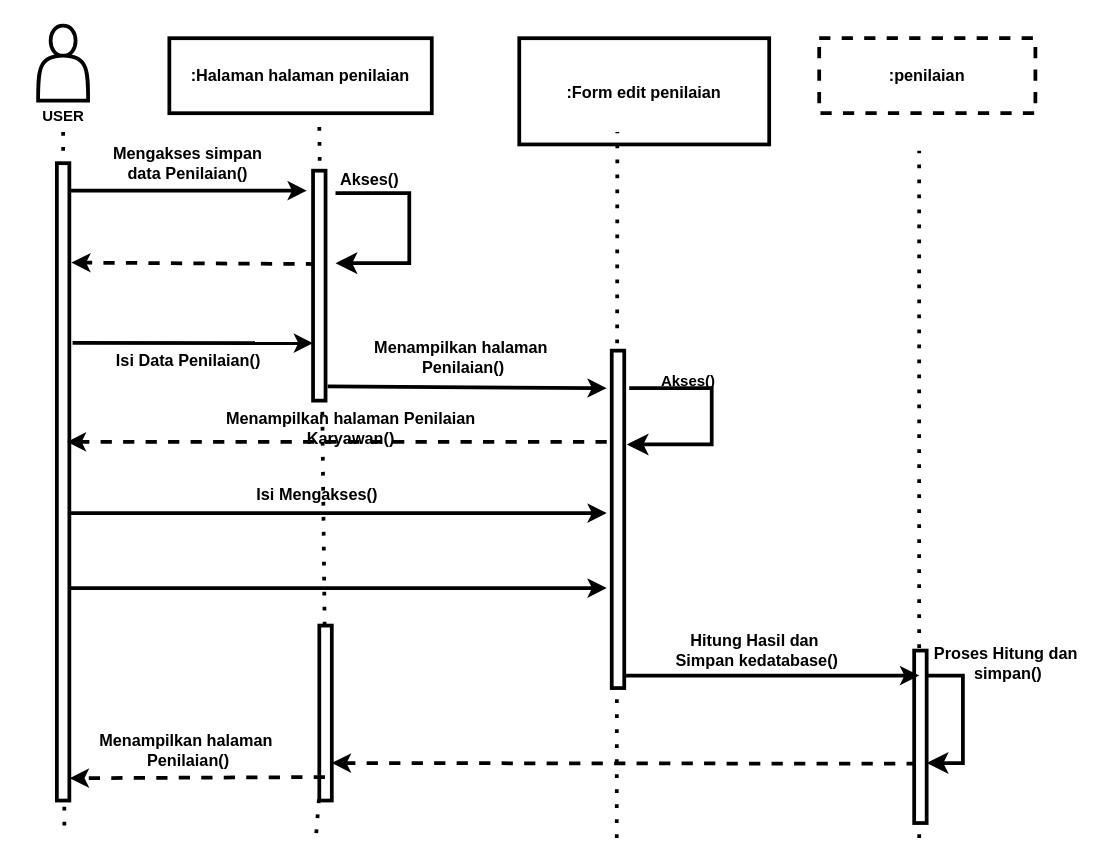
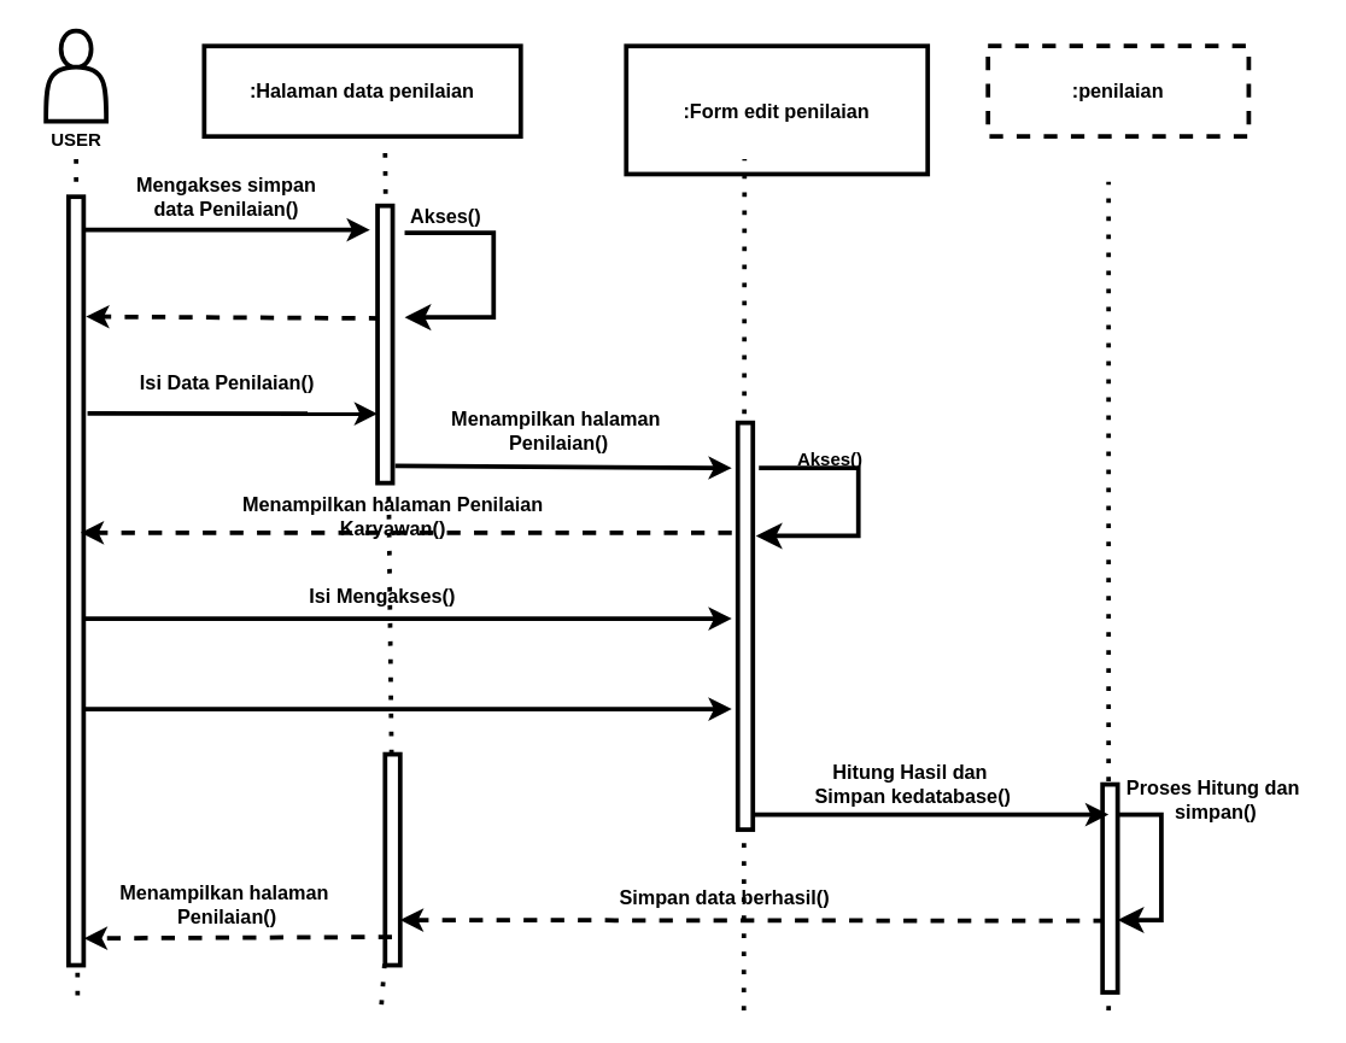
  <mxCell id="0" />
  <mxCell id="1" parent="0" />
- <mxCell id="2" value=":Halaman halaman penilaian" style="rounded=0;whiteSpace=wrap;html=1;fillColor=none;strokeWidth=3;fontSize=13;fontStyle=1;fontColor=#000000;" vertex="1" parent="1"><mxGeometry x="135" y="30" width="210" height="60" as="geometry" /></mxCell>
+ <mxCell id="2" value=":Halaman data penilaian" style="rounded=0;whiteSpace=wrap;html=1;fillColor=none;strokeWidth=3;fontSize=13;fontStyle=1;fontColor=#000000;" vertex="1" parent="1"><mxGeometry x="135" y="30" width="210" height="60" as="geometry" /></mxCell>
  <mxCell id="3" value="&lt;span&gt;:Form edit penilaian&lt;/span&gt;" style="rounded=0;whiteSpace=wrap;html=1;fillColor=none;strokeWidth=3;fontSize=13;fontStyle=1;fontColor=#000000;" vertex="1" parent="1"><mxGeometry x="415" y="30" width="200" height="85" as="geometry" /></mxCell>
  <mxCell id="4" value="" style="endArrow=classic;html=1;entryX=0;entryY=0.75;entryDx=0;entryDy=0;exitX=1.258;exitY=0.282;exitDx=0;exitDy=0;exitPerimeter=0;strokeWidth=3;fontSize=13;fontStyle=1;fontColor=#000000;" edge="1" parent="1" source="10" target="12"><mxGeometry width="50" height="50" relative="1" as="geometry"><mxPoint x="415" y="320" as="sourcePoint" /><mxPoint x="465" y="270" as="targetPoint" /></mxGeometry></mxCell>
  <mxCell id="5" value="" style="endArrow=classic;html=1;exitX=1.1;exitY=0.043;exitDx=0;exitDy=0;exitPerimeter=0;strokeWidth=3;fontSize=13;fontStyle=1;fontColor=#000000;" edge="1" parent="1" source="10"><mxGeometry width="50" height="50" relative="1" as="geometry"><mxPoint x="415" y="320" as="sourcePoint" /><mxPoint x="245" y="152" as="targetPoint" /></mxGeometry></mxCell>
  <mxCell id="6" value="" style="endArrow=classic;html=1;entryX=1.153;entryY=0.156;entryDx=0;entryDy=0;entryPerimeter=0;dashed=1;exitX=0.326;exitY=0.406;exitDx=0;exitDy=0;exitPerimeter=0;strokeWidth=3;fontSize=13;fontStyle=1;fontColor=#000000;" edge="1" parent="1" source="12" target="10"><mxGeometry width="50" height="50" relative="1" as="geometry"><mxPoint x="245" y="190" as="sourcePoint" /><mxPoint x="255" y="162" as="targetPoint" /></mxGeometry></mxCell>
  <mxCell id="7" value="Mengakses simpan data Penilaian()" style="text;html=1;align=center;verticalAlign=middle;whiteSpace=wrap;rounded=0;strokeWidth=3;fontSize=13;fontStyle=1;fontColor=#000000;" vertex="1" parent="1"><mxGeometry x="85" y="110" width="130" height="40" as="geometry" /></mxCell>
  <mxCell id="8" value="Akses()" style="text;html=1;align=center;verticalAlign=middle;resizable=0;points=[];autosize=1;strokeColor=none;fillColor=none;strokeWidth=3;fontSize=13;fontStyle=1;fontColor=#000000;" vertex="1" parent="1"><mxGeometry x="260" y="128" width="70" height="30" as="geometry" /></mxCell>
  <mxCell id="9" value="" style="endArrow=none;dashed=1;html=1;dashPattern=1 3;strokeWidth=3;fontSize=13;fontStyle=1;fontColor=#000000;" edge="1" parent="1"><mxGeometry width="50" height="50" relative="1" as="geometry"><mxPoint x="51" y="660" as="sourcePoint" /><mxPoint x="50" y="100" as="targetPoint" /></mxGeometry></mxCell>
  <mxCell id="10" value="" style="rounded=0;whiteSpace=wrap;html=1;fillColor=default;strokeWidth=3;fontSize=13;fontStyle=1;fontColor=#000000;" vertex="1" parent="1"><mxGeometry x="45" y="130" width="10" height="510" as="geometry" /></mxCell>
  <mxCell id="11" value="" style="endArrow=none;dashed=1;html=1;dashPattern=1 3;strokeWidth=3;fontSize=13;fontStyle=1;fontColor=#000000;" edge="1" parent="1" source="14"><mxGeometry width="50" height="50" relative="1" as="geometry"><mxPoint x="252.58" y="666" as="sourcePoint" /><mxPoint x="255" y="100" as="targetPoint" /></mxGeometry></mxCell>
  <mxCell id="12" value="" style="rounded=0;whiteSpace=wrap;html=1;fillColor=default;strokeWidth=3;fontSize=13;fontStyle=1;fontColor=#000000;" vertex="1" parent="1"><mxGeometry x="250" y="136" width="10" height="184" as="geometry" /></mxCell>
  <mxCell id="13" value="" style="endArrow=none;dashed=1;html=1;dashPattern=1 3;strokeWidth=3;fontSize=13;fontStyle=1;fontColor=#000000;" edge="1" parent="1" target="14"><mxGeometry width="50" height="50" relative="1" as="geometry"><mxPoint x="252.58" y="666" as="sourcePoint" /><mxPoint x="252.58" y="116" as="targetPoint" /></mxGeometry></mxCell>
  <mxCell id="14" value="" style="rounded=0;whiteSpace=wrap;html=1;fillColor=default;strokeWidth=3;fontSize=13;fontStyle=1;fontColor=#000000;" vertex="1" parent="1"><mxGeometry x="255" y="500" width="10" height="140" as="geometry" /></mxCell>
  <mxCell id="15" value="" style="endArrow=classic;html=1;exitX=1.168;exitY=0.938;exitDx=0;exitDy=0;exitPerimeter=0;strokeWidth=3;fontSize=13;fontStyle=1;fontColor=#000000;" edge="1" parent="1" source="12"><mxGeometry width="50" height="50" relative="1" as="geometry"><mxPoint x="258" y="391" as="sourcePoint" /><mxPoint x="485" y="310" as="targetPoint" /></mxGeometry></mxCell>
  <mxCell id="16" value="" style="endArrow=classic;html=1;entryX=1;entryY=0.5;entryDx=0;entryDy=0;dashed=1;exitX=0.289;exitY=0.301;exitDx=0;exitDy=0;exitPerimeter=0;strokeWidth=3;fontSize=13;fontStyle=1;fontColor=#000000;" edge="1" parent="1"><mxGeometry width="50" height="50" relative="1" as="geometry"><mxPoint x="733.89" y="610.538" as="sourcePoint" /><mxPoint x="265" y="610" as="targetPoint" /></mxGeometry></mxCell>
  <mxCell id="17" value="" style="edgeStyle=elbowEdgeStyle;elbow=horizontal;endArrow=classic;html=1;curved=0;rounded=0;endSize=8;startSize=8;strokeWidth=3;fontSize=13;fontStyle=1;fontColor=#000000;exitX=1;exitY=0.145;exitDx=0;exitDy=0;exitPerimeter=0;" edge="1" parent="1" source="28"><mxGeometry width="50" height="50" relative="1" as="geometry"><mxPoint x="751" y="540" as="sourcePoint" /><mxPoint x="741" y="610" as="targetPoint" /><Array as="points"><mxPoint x="770" y="600" /></Array></mxGeometry></mxCell>
  <mxCell id="18" value="" style="endArrow=none;dashed=1;html=1;dashPattern=1 3;strokeWidth=3;fontSize=13;fontStyle=1;fontColor=#000000;" edge="1" parent="1"><mxGeometry width="50" height="50" relative="1" as="geometry"><mxPoint x="735" y="530" as="sourcePoint" /><mxPoint x="735" y="120" as="targetPoint" /></mxGeometry></mxCell>
  <mxCell id="19" value="Menampilkan halaman&amp;nbsp;&lt;br&gt;&lt;div&gt;&lt;span style=&quot;color: rgb(0, 0, 0); text-wrap-mode: wrap; background-color: transparent;&quot;&gt;Penilaian()&lt;/span&gt;&lt;/div&gt;" style="text;html=1;align=center;verticalAlign=middle;resizable=0;points=[];autosize=1;strokeColor=none;fillColor=none;strokeWidth=3;fontSize=13;fontStyle=1;fontColor=#000000;" vertex="1" parent="1"><mxGeometry x="290" y="265" width="160" height="40" as="geometry" /></mxCell>
- <mxCell id="20" value="Menampilkan halaman&amp;nbsp;&lt;span style=&quot;color: rgb(0, 0, 0); text-wrap-mode: wrap;&quot;&gt;Penilaian Karyawan&lt;/span&gt;()" style="text;html=1;align=center;verticalAlign=middle;resizable=0;points=[];autosize=1;strokeColor=none;fillColor=none;strokeWidth=3;fontSize=13;fontStyle=1;fontColor=#000000;" vertex="1" parent="1"><mxGeometry x="140" y="327" width="280" height="30" as="geometry" /></mxCell>
+ <mxCell id="20" value="Menampilkan halaman&amp;nbsp;&lt;span style=&quot;color: rgb(0, 0, 0); text-wrap-mode: wrap;&quot;&gt;Penilaian Karyawan&lt;/span&gt;()" style="text;html=1;align=center;verticalAlign=middle;resizable=0;points=[];autosize=1;strokeColor=none;fillColor=none;strokeWidth=3;fontSize=13;fontStyle=1;fontColor=#000000;" vertex="1" parent="1"><mxGeometry x="120" y="327" width="280" height="30" as="geometry" /></mxCell>
  <mxCell id="21" value="&lt;div&gt;&lt;span&gt;Isi Mengakses()&lt;/span&gt;&lt;/div&gt;" style="text;html=1;align=center;verticalAlign=middle;resizable=0;points=[];autosize=1;strokeColor=none;fillColor=none;strokeWidth=3;fontSize=13;fontStyle=1;fontColor=#000000;" vertex="1" parent="1"><mxGeometry x="203" y="380" width="100" height="30" as="geometry" /></mxCell>
  <mxCell id="22" value="" style="endArrow=classic;html=1;entryX=1.032;entryY=0.965;entryDx=0;entryDy=0;entryPerimeter=0;dashed=1;exitX=0.453;exitY=0.866;exitDx=0;exitDy=0;exitPerimeter=0;strokeWidth=3;fontSize=13;fontStyle=1;fontColor=#000000;" edge="1" parent="1" source="14" target="10"><mxGeometry width="50" height="50" relative="1" as="geometry"><mxPoint x="245" y="550" as="sourcePoint" /><mxPoint x="55" y="550" as="targetPoint" /></mxGeometry></mxCell>
  <mxCell id="23" value="&lt;div&gt;Menampilkan halaman&amp;nbsp;&lt;/div&gt;&lt;div&gt;&lt;span style=&quot;color: rgb(0, 0, 0); text-wrap-mode: wrap; background-color: transparent;&quot;&gt;Penilaian()&lt;/span&gt;&lt;br&gt;&lt;/div&gt;" style="text;html=1;align=center;verticalAlign=middle;resizable=0;points=[];autosize=1;strokeColor=none;fillColor=none;strokeWidth=3;fontSize=13;fontStyle=1;fontColor=#000000;" vertex="1" parent="1"><mxGeometry x="70" y="580" width="160" height="40" as="geometry" /></mxCell>
  <mxCell id="24" value="&lt;span&gt;:penilaian&lt;/span&gt;" style="rounded=0;whiteSpace=wrap;html=1;fillColor=none;strokeWidth=3;fontSize=13;fontStyle=1;fontColor=#000000;dashed=1;" vertex="1" parent="1"><mxGeometry x="655" y="30" width="173" height="60" as="geometry" /></mxCell>
  <mxCell id="25" value="" style="edgeStyle=elbowEdgeStyle;elbow=horizontal;endArrow=classic;html=1;curved=0;rounded=0;endSize=8;startSize=8;strokeWidth=3;fontSize=13;fontStyle=1;fontColor=#000000;exitX=0.114;exitY=0.867;exitDx=0;exitDy=0;exitPerimeter=0;" edge="1" parent="1" source="8"><mxGeometry width="50" height="50" relative="1" as="geometry"><mxPoint x="257" y="210" as="sourcePoint" /><mxPoint x="268" y="210" as="targetPoint" /><Array as="points"><mxPoint x="327" y="160" /></Array></mxGeometry></mxCell>
- <mxCell id="26" value="Isi Data&amp;nbsp;&lt;span style=&quot;color: rgb(0, 0, 0); text-wrap-mode: wrap;&quot;&gt;Penilaian()&lt;/span&gt;" style="text;html=1;align=center;verticalAlign=middle;resizable=0;points=[];autosize=1;strokeColor=none;fillColor=none;strokeWidth=3;fontSize=13;fontStyle=1;fontColor=#000000;" vertex="1" parent="1"><mxGeometry x="85" y="273" width="130" height="30" as="geometry" /></mxCell>
+ <mxCell id="26" value="Isi Data&amp;nbsp;&lt;span style=&quot;color: rgb(0, 0, 0); text-wrap-mode: wrap;&quot;&gt;Penilaian()&lt;/span&gt;" style="text;html=1;align=center;verticalAlign=middle;resizable=0;points=[];autosize=1;strokeColor=none;fillColor=none;strokeWidth=3;fontSize=13;fontStyle=1;fontColor=#000000;" vertex="1" parent="1"><mxGeometry x="85" y="238" width="130" height="30" as="geometry" /></mxCell>
  <mxCell id="27" value="" style="endArrow=none;dashed=1;html=1;dashPattern=1 3;strokeWidth=3;fontSize=13;fontStyle=1;fontColor=#000000;" edge="1" parent="1" target="28"><mxGeometry width="50" height="50" relative="1" as="geometry"><mxPoint x="735" y="670" as="sourcePoint" /><mxPoint x="739.58" y="160" as="targetPoint" /></mxGeometry></mxCell>
  <mxCell id="28" value="" style="rounded=0;whiteSpace=wrap;html=1;fillColor=default;strokeWidth=3;fontSize=13;fontStyle=1;fontColor=#000000;" vertex="1" parent="1"><mxGeometry x="731" y="520" width="10" height="138" as="geometry" /></mxCell>
  <mxCell id="29" value="" style="endArrow=classic;html=1;entryX=1.153;entryY=0.156;entryDx=0;entryDy=0;entryPerimeter=0;dashed=1;strokeWidth=3;fontSize=13;fontStyle=1;fontColor=#000000;" edge="1" parent="1"><mxGeometry width="50" height="50" relative="1" as="geometry"><mxPoint x="485" y="353" as="sourcePoint" /><mxPoint x="53" y="353" as="targetPoint" /></mxGeometry></mxCell>
  <mxCell id="30" value="" style="endArrow=classic;html=1;exitX=1.258;exitY=0.282;exitDx=0;exitDy=0;exitPerimeter=0;strokeWidth=3;fontSize=13;fontStyle=1;fontColor=#000000;" edge="1" parent="1"><mxGeometry width="50" height="50" relative="1" as="geometry"><mxPoint x="55" y="410" as="sourcePoint" /><mxPoint x="485" y="410" as="targetPoint" /></mxGeometry></mxCell>
  <mxCell id="31" value="" style="endArrow=classic;html=1;exitX=1.258;exitY=0.282;exitDx=0;exitDy=0;exitPerimeter=0;strokeWidth=3;fontSize=13;fontStyle=1;fontColor=#000000;" edge="1" parent="1"><mxGeometry width="50" height="50" relative="1" as="geometry"><mxPoint x="55" y="470" as="sourcePoint" /><mxPoint x="485" y="470" as="targetPoint" /></mxGeometry></mxCell>
  <mxCell id="32" value="" style="endArrow=none;dashed=1;html=1;dashPattern=1 3;strokeWidth=3;fontSize=13;fontStyle=1;fontColor=#000000;" edge="1" parent="1"><mxGeometry width="50" height="50" relative="1" as="geometry"><mxPoint x="493" y="670" as="sourcePoint" /><mxPoint x="493.47" y="105" as="targetPoint" /></mxGeometry></mxCell>
  <mxCell id="33" value="" style="endArrow=classic;html=1;exitX=0.6;exitY=0.963;exitDx=0;exitDy=0;exitPerimeter=0;strokeWidth=3;fontSize=13;fontStyle=1;fontColor=#000000;" edge="1" parent="1" source="38"><mxGeometry width="50" height="50" relative="1" as="geometry"><mxPoint x="535" y="540" as="sourcePoint" /><mxPoint x="735" y="540" as="targetPoint" /></mxGeometry></mxCell>
  <mxCell id="34" value="&lt;span&gt;Hitung Hasil dan&amp;nbsp;&lt;/span&gt;&lt;div&gt;&lt;span&gt;Simpan kedatabase()&lt;/span&gt;&lt;/div&gt;" style="text;html=1;align=center;verticalAlign=middle;resizable=0;points=[];autosize=1;strokeColor=none;fillColor=none;strokeWidth=3;fontSize=13;fontStyle=1;fontColor=#000000;" vertex="1" parent="1"><mxGeometry x="530" y="500" width="150" height="40" as="geometry" /></mxCell>
  <mxCell id="35" value="&lt;span&gt;Proses Hitung dan&amp;nbsp;&lt;/span&gt;&lt;div&gt;&lt;span&gt;simpan()&lt;/span&gt;&lt;/div&gt;" style="text;html=1;align=center;verticalAlign=middle;resizable=0;points=[];autosize=1;strokeColor=none;fillColor=none;strokeWidth=3;fontSize=13;fontStyle=1;fontColor=#000000;" vertex="1" parent="1"><mxGeometry x="741" y="510" width="130" height="40" as="geometry" /></mxCell>
+ <mxCell id="36" value="&lt;span&gt;Simpan data berhasil()&lt;/span&gt;" style="text;html=1;align=center;verticalAlign=middle;resizable=0;points=[];autosize=1;strokeColor=none;fillColor=none;strokeWidth=3;fontSize=13;fontStyle=1;fontColor=#000000;" vertex="1" parent="1"><mxGeometry x="405" y="580" width="150" height="30" as="geometry" /></mxCell>
  <mxCell id="37" value="" style="shape=actor;whiteSpace=wrap;html=1;fillColor=none;strokeWidth=3;fontStyle=1;fontColor=#000000;" vertex="1" parent="1"><mxGeometry x="30" y="20" width="40" height="60" as="geometry" /></mxCell>
  <mxCell id="38" value="" style="rounded=0;whiteSpace=wrap;html=1;fillColor=default;strokeWidth=3;fontSize=13;fontStyle=1;fontColor=#000000;" vertex="1" parent="1"><mxGeometry x="489" y="280" width="10" height="270" as="geometry" /></mxCell>
  <mxCell id="39" value="USER" style="text;html=1;align=center;verticalAlign=middle;resizable=0;points=[];autosize=1;strokeColor=none;fillColor=none;fontStyle=1;fontColor=#000000;" vertex="1" parent="1"><mxGeometry x="20" y="78" width="60" height="30" as="geometry" /></mxCell>
  <mxCell id="40" value="" style="edgeStyle=elbowEdgeStyle;elbow=horizontal;endArrow=classic;html=1;curved=0;rounded=0;endSize=8;startSize=8;strokeWidth=3;fontSize=13;fontStyle=1;fontColor=#000000;entryX=1.2;entryY=0.278;entryDx=0;entryDy=0;entryPerimeter=0;" edge="1" parent="1" target="38"><mxGeometry width="50" height="50" relative="1" as="geometry"><mxPoint x="503" y="310" as="sourcePoint" /><mxPoint x="510" y="400" as="targetPoint" /><Array as="points"><mxPoint x="569" y="322" /></Array></mxGeometry></mxCell>
  <mxCell id="41" value="Akses()" style="text;html=1;align=center;verticalAlign=middle;resizable=0;points=[];autosize=1;strokeColor=none;fillColor=none;fontStyle=1;fontColor=#000000;" vertex="1" parent="1"><mxGeometry x="520" y="290" width="60" height="30" as="geometry" /></mxCell>
